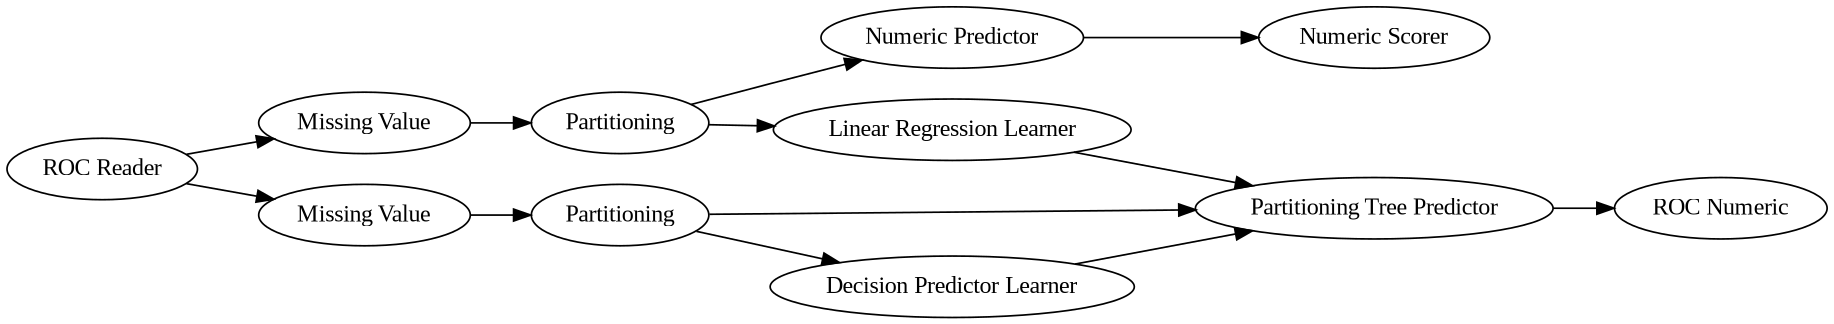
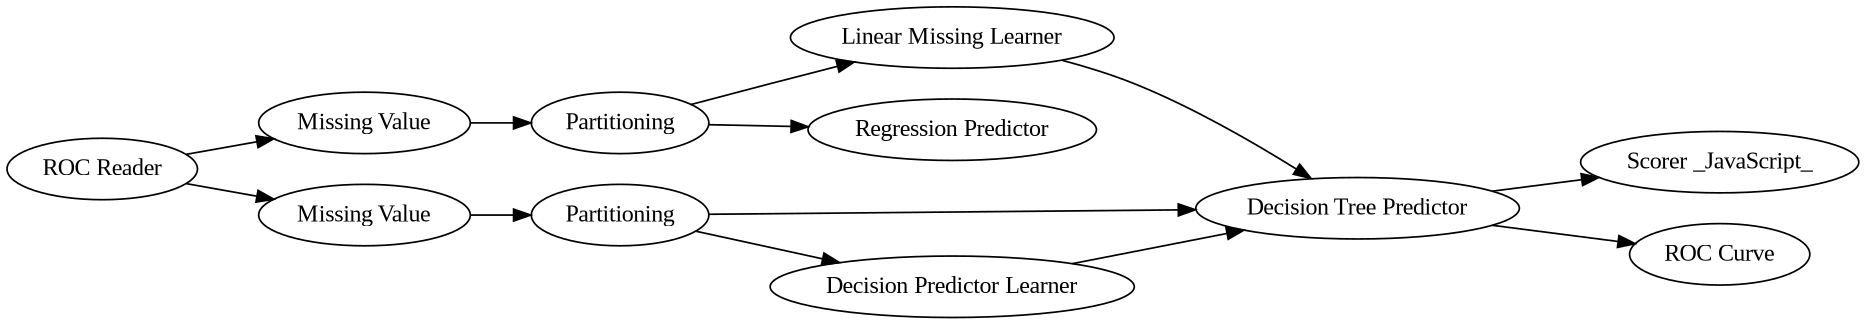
  digraph {
    fontname="Liberation Serif"
    rankdir=LR
    node [fontname="Liberation Serif"]
    edge [fontname="Liberation Serif"]
    n1 [label="Missing Value"]
    n2 [label=Partitioning]
-   n3 [label="Linear Regression Learner"]
-   n4 [label="Numeric Predictor"]
-   n5 [label="Partitioning Tree Predictor"]
-   n6 [label="Numeric Scorer"]
+   n3 [label="Linear Missing Learner"]
+   n4 [label="Regression Predictor"]
+   n5 [label="Decision Tree Predictor"]
    n7 [label="Decision Predictor Learner"]
-   n9 [label="ROC Numeric"]
+   n8 [label="Scorer _JavaScript_"]
+   n9 [label="ROC Curve"]
    n10 [label="ROC Reader"]
    n11 [label="Missing Value"]
    n12 [label=Partitioning]
    n1 -> n2
    n2 -> n3
    n2 -> n4
    n3 -> n5
-   n4 -> n6
+   n5 -> n8
    n5 -> n9
    n7 -> n5
    n10 -> n1
    n10 -> n11
    n11 -> n12
    n12 -> n5
    n12 -> n7
  }
